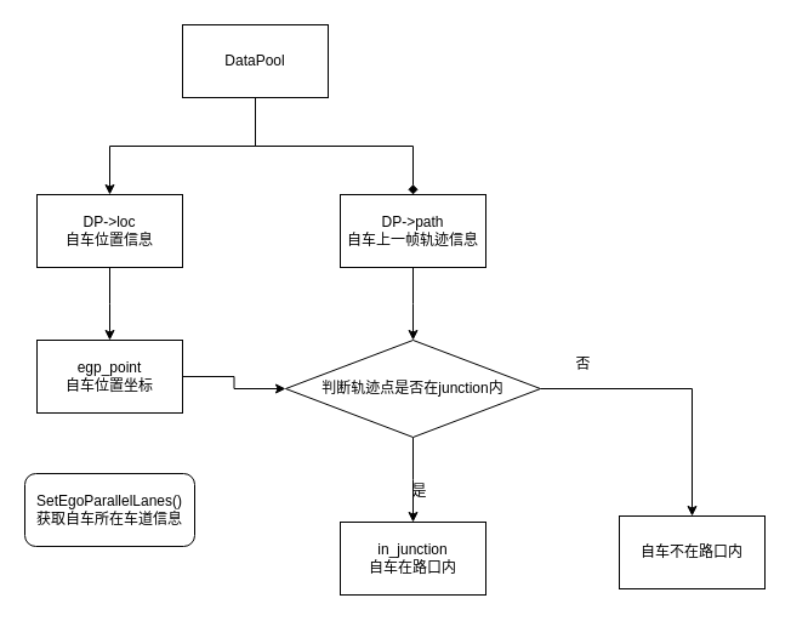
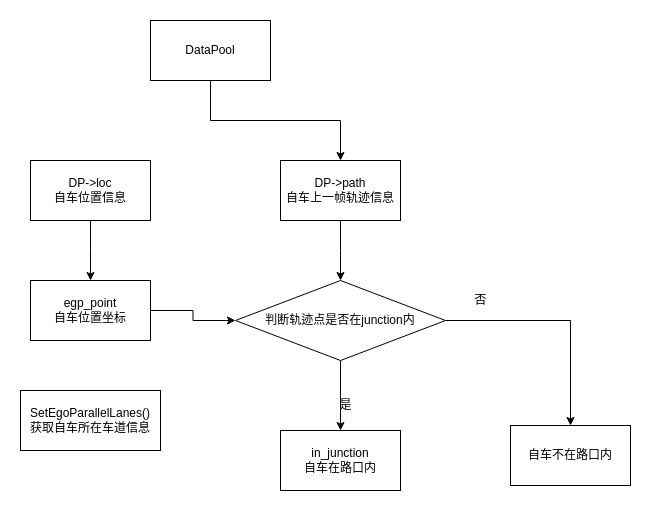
  <mxCell id="0" />
  <mxCell id="1" parent="0" />
  <mxCell id="2" style="edgeStyle=orthogonalEdgeStyle;rounded=0;orthogonalLoop=1;jettySize=auto;html=1;" edge="1" parent="1" source="3"><mxGeometry relative="1" as="geometry"><mxPoint x="90" y="280" as="targetPoint" /></mxGeometry></mxCell>
  <mxCell id="3" value="&lt;div&gt;DP-&amp;gt;loc&lt;/div&gt;&lt;div&gt;自车位置信息&lt;br&gt;&lt;/div&gt;" style="rounded=0;whiteSpace=wrap;html=1;" vertex="1" parent="1"><mxGeometry x="30" y="160" width="120" height="60" as="geometry" /></mxCell>
  <mxCell id="4" style="edgeStyle=orthogonalEdgeStyle;rounded=0;orthogonalLoop=1;jettySize=auto;html=1;" edge="1" parent="1" source="5" target="14"><mxGeometry relative="1" as="geometry" /></mxCell>
  <mxCell id="5" value="&lt;div&gt;egp_point&lt;/div&gt;&lt;div&gt;自车位置坐标&lt;/div&gt;" style="rounded=0;whiteSpace=wrap;html=1;" vertex="1" parent="1"><mxGeometry x="30" y="280" width="120" height="60" as="geometry" /></mxCell>
  <mxCell id="6" style="edgeStyle=orthogonalEdgeStyle;rounded=0;orthogonalLoop=1;jettySize=auto;html=1;entryX=0.5;entryY=0;entryDx=0;entryDy=0;" edge="1" parent="1" source="7"><mxGeometry relative="1" as="geometry"><mxPoint x="340" y="280" as="targetPoint" /></mxGeometry></mxCell>
  <mxCell id="7" value="&lt;div&gt;DP-&amp;gt;path&lt;/div&gt;&lt;div&gt;自车上一帧轨迹信息&lt;br&gt;&lt;/div&gt;" style="rounded=0;whiteSpace=wrap;html=1;" vertex="1" parent="1"><mxGeometry x="280" y="160" width="120" height="60" as="geometry" /></mxCell>
- <mxCell id="8" value="&lt;div&gt;SetEgoParallelLanes()&lt;br&gt;&lt;/div&gt;&lt;div&gt;获取自车所在车道信息&lt;/div&gt;" style="whiteSpace=wrap;html=1;rounded=1;" vertex="1" parent="1"><mxGeometry x="20" y="390" width="140" height="60" as="geometry" /></mxCell>
- <mxCell id="9" style="edgeStyle=orthogonalEdgeStyle;rounded=0;orthogonalLoop=1;jettySize=auto;html=1;" edge="1" parent="1" source="11" target="3"><mxGeometry relative="1" as="geometry" /></mxCell>
- <mxCell id="10" style="edgeStyle=orthogonalEdgeStyle;rounded=0;orthogonalLoop=1;jettySize=auto;html=1;endArrow=diamond;" edge="1" parent="1" source="11" target="7"><mxGeometry relative="1" as="geometry"><Array as="points"><mxPoint x="210" y="120" /><mxPoint x="340" y="120" /></Array></mxGeometry></mxCell>
+ <mxCell id="8" value="&lt;div&gt;SetEgoParallelLanes()&lt;br&gt;&lt;/div&gt;&lt;div&gt;获取自车所在车道信息&lt;/div&gt;" style="rounded=0;whiteSpace=wrap;html=1;" vertex="1" parent="1"><mxGeometry x="20" y="390" width="140" height="60" as="geometry" /></mxCell>
+ <mxCell id="10" style="edgeStyle=orthogonalEdgeStyle;rounded=0;orthogonalLoop=1;jettySize=auto;html=1;" edge="1" parent="1" source="11" target="7"><mxGeometry relative="1" as="geometry"><Array as="points"><mxPoint x="210" y="120" /><mxPoint x="340" y="120" /></Array></mxGeometry></mxCell>
  <mxCell id="11" value="DataPool" style="rounded=0;whiteSpace=wrap;html=1;" vertex="1" parent="1"><mxGeometry x="150" y="20" width="120" height="60" as="geometry" /></mxCell>
  <mxCell id="12" style="edgeStyle=orthogonalEdgeStyle;rounded=0;orthogonalLoop=1;jettySize=auto;html=1;" edge="1" parent="1" source="14"><mxGeometry relative="1" as="geometry"><mxPoint x="340" y="430" as="targetPoint" /></mxGeometry></mxCell>
  <mxCell id="13" value="" style="edgeStyle=orthogonalEdgeStyle;rounded=0;orthogonalLoop=1;jettySize=auto;html=1;" edge="1" parent="1" source="14" target="15"><mxGeometry relative="1" as="geometry" /></mxCell>
  <mxCell id="14" value="判断轨迹点是否在junction内" style="rhombus;whiteSpace=wrap;html=1;" vertex="1" parent="1"><mxGeometry x="235" y="280" width="210" height="80" as="geometry" /></mxCell>
  <mxCell id="15" value="自车不在路口内" style="whiteSpace=wrap;html=1;" vertex="1" parent="1"><mxGeometry x="510" y="425" width="120" height="60" as="geometry" /></mxCell>
  <mxCell id="16" value="否" style="text;html=1;align=center;verticalAlign=middle;resizable=0;points=[];autosize=1;strokeColor=none;fillColor=none;" vertex="1" parent="1"><mxGeometry x="465" y="290" width="30" height="20" as="geometry" /></mxCell>
  <mxCell id="17" value="是" style="text;html=1;align=center;verticalAlign=middle;resizable=0;points=[];autosize=1;strokeColor=none;fillColor=none;" vertex="1" parent="1"><mxGeometry x="330" y="395" width="30" height="20" as="geometry" /></mxCell>
  <mxCell id="18" value="&lt;div&gt;in_junction&lt;br&gt;&lt;/div&gt;&lt;div&gt;自车在路口内&lt;/div&gt;" style="whiteSpace=wrap;html=1;" vertex="1" parent="1"><mxGeometry x="280" y="430" width="120" height="60" as="geometry" /></mxCell>
